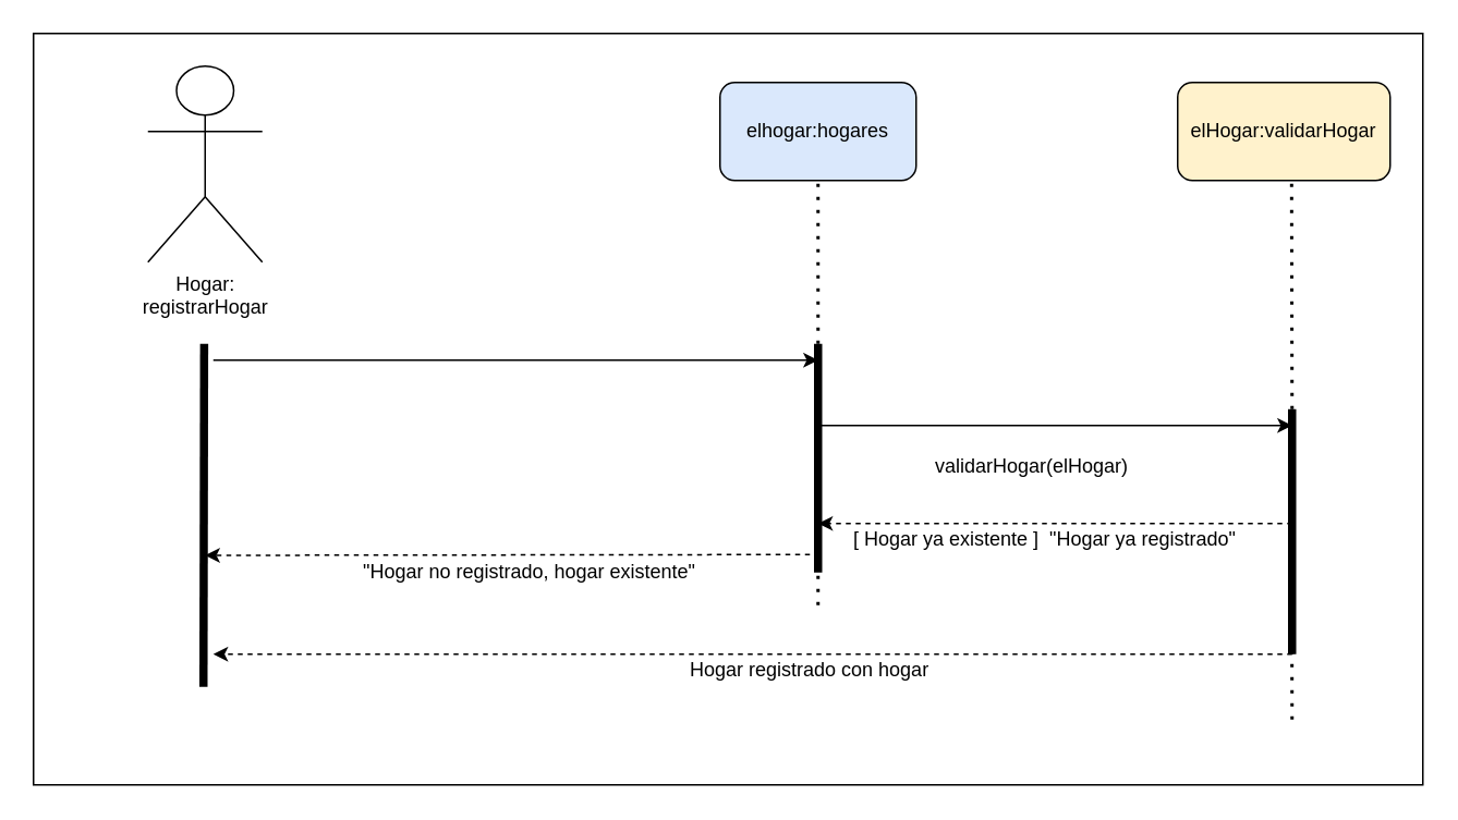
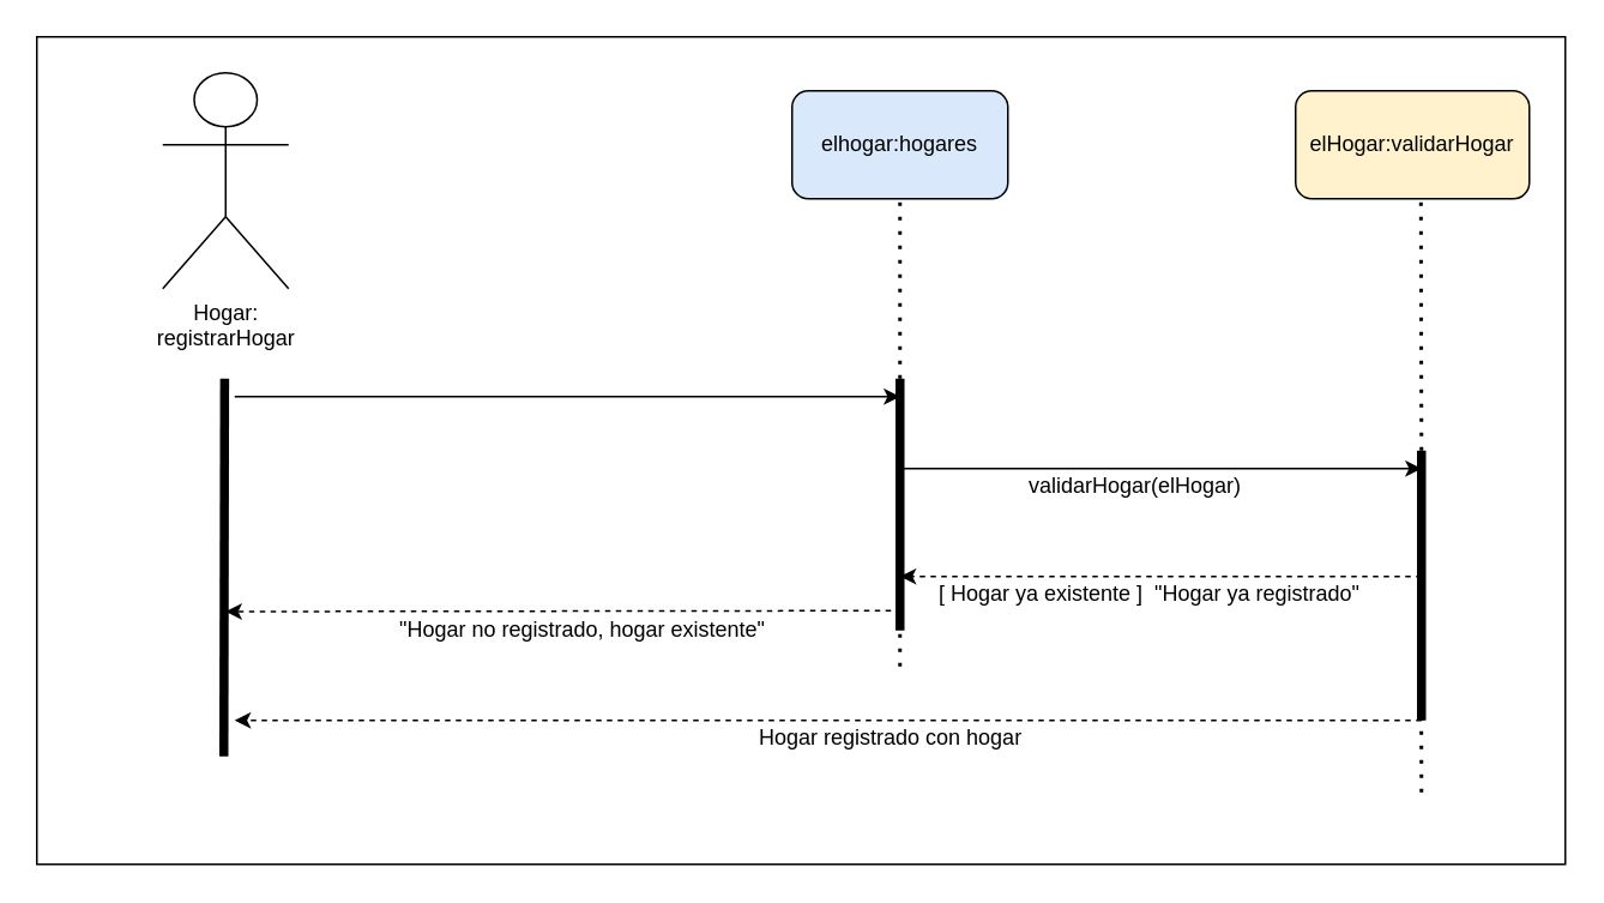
  <mxCell id="0" />
  <mxCell id="1" parent="0" />
  <mxCell id="2" value="" style="rounded=0;whiteSpace=wrap;html=1;" vertex="1" parent="1"><mxGeometry width="850" height="460" as="geometry" x="20" y="20" /></mxCell>
  <mxCell id="3" value="Hogar:&lt;br&gt;registrarHogar" style="shape=umlActor;verticalLabelPosition=bottom;verticalAlign=top;html=1;outlineConnect=0;" parent="1" vertex="1"><mxGeometry x="90" y="40" width="70" height="120" as="geometry" /></mxCell>
  <mxCell id="4" value="elhogar:hogares" style="rounded=1;whiteSpace=wrap;html=1;fillColor=#dae8fc;" parent="1" vertex="1"><mxGeometry x="440" y="50" width="120" height="60" as="geometry" /></mxCell>
  <mxCell id="5" value="elHogar:validarHogar" style="rounded=1;whiteSpace=wrap;html=1;fillColor=#fff2cc;" parent="1" vertex="1"><mxGeometry x="720" y="50" width="130" height="60" as="geometry" /></mxCell>
  <mxCell id="6" value="" style="endArrow=none;html=1;strokeWidth=5;" parent="1" edge="1"><mxGeometry width="50" height="50" relative="1" as="geometry"><mxPoint x="124" y="420" as="sourcePoint" /><mxPoint x="124.41" y="210" as="targetPoint" /></mxGeometry></mxCell>
  <mxCell id="7" value="" style="endArrow=classic;html=1;strokeWidth=1;" parent="1" edge="1"><mxGeometry width="50" height="50" relative="1" as="geometry"><mxPoint x="130" y="220" as="sourcePoint" /><mxPoint x="500" y="220" as="targetPoint" /></mxGeometry></mxCell>
  <mxCell id="8" value="" style="endArrow=none;html=1;strokeWidth=5;" parent="1" edge="1"><mxGeometry width="50" height="50" relative="1" as="geometry"><mxPoint x="500" y="350" as="sourcePoint" /><mxPoint x="500" y="210" as="targetPoint" /></mxGeometry></mxCell>
  <mxCell id="9" value="" style="endArrow=none;dashed=1;html=1;dashPattern=1 3;strokeWidth=2;" parent="1" edge="1"><mxGeometry width="50" height="50" relative="1" as="geometry"><mxPoint x="500" y="210" as="sourcePoint" /><mxPoint x="500" y="110" as="targetPoint" /></mxGeometry></mxCell>
  <mxCell id="10" value="" style="endArrow=none;dashed=1;html=1;dashPattern=1 3;strokeWidth=2;" parent="1" edge="1"><mxGeometry width="50" height="50" relative="1" as="geometry"><mxPoint x="500" y="370" as="sourcePoint" /><mxPoint x="500" y="270" as="targetPoint" /></mxGeometry></mxCell>
- <mxCell id="11" value="validarHogar(elHogar)" style="text;html=1;align=left;verticalAlign=middle;resizable=0;points=[];autosize=1;strokeColor=none;" parent="1" vertex="1"><mxGeometry x="570" y="275" width="130" height="20" as="geometry" /></mxCell>
+ <mxCell id="11" value="validarHogar(elHogar)" style="text;html=1;align=left;verticalAlign=middle;resizable=0;points=[];autosize=1;strokeColor=none;" parent="1" vertex="1"><mxGeometry x="570" y="260" width="130" height="20" as="geometry" /></mxCell>
  <mxCell id="12" value="" style="endArrow=classic;html=1;strokeWidth=1;" parent="1" edge="1"><mxGeometry width="50" height="50" relative="1" as="geometry"><mxPoint x="500" y="260" as="sourcePoint" /><mxPoint x="790" y="260" as="targetPoint" /></mxGeometry></mxCell>
  <mxCell id="13" value="" style="endArrow=none;dashed=1;html=1;dashPattern=1 3;strokeWidth=2;" parent="1" edge="1"><mxGeometry width="50" height="50" relative="1" as="geometry"><mxPoint x="790" y="250" as="sourcePoint" /><mxPoint x="789.71" y="110" as="targetPoint" /></mxGeometry></mxCell>
  <mxCell id="14" value="" style="endArrow=none;html=1;strokeWidth=5;" parent="1" edge="1"><mxGeometry width="50" height="50" relative="1" as="geometry"><mxPoint x="790" y="400" as="sourcePoint" /><mxPoint x="790" y="250" as="targetPoint" /></mxGeometry></mxCell>
  <mxCell id="15" value="" style="endArrow=none;dashed=1;html=1;dashPattern=1 3;strokeWidth=2;" parent="1" edge="1"><mxGeometry width="50" height="50" relative="1" as="geometry"><mxPoint x="790" y="440" as="sourcePoint" /><mxPoint x="789.71" y="280" as="targetPoint" /></mxGeometry></mxCell>
  <mxCell id="16" value="" style="endArrow=classic;html=1;strokeWidth=1;dashed=1;" parent="1" edge="1"><mxGeometry width="50" height="50" relative="1" as="geometry"><mxPoint x="790" y="400" as="sourcePoint" /><mxPoint x="130" y="400" as="targetPoint" /></mxGeometry></mxCell>
  <mxCell id="17" value="" style="endArrow=classic;html=1;strokeWidth=1;dashed=1;" parent="1" edge="1"><mxGeometry width="50" height="50" relative="1" as="geometry"><mxPoint x="790" y="320" as="sourcePoint" /><mxPoint x="500" y="320" as="targetPoint" /></mxGeometry></mxCell>
  <mxCell id="18" value="[ Hogar ya existente ]&amp;nbsp; &quot;Hogar ya registrado&quot;" style="text;html=1;align=left;verticalAlign=middle;resizable=0;points=[];autosize=1;strokeColor=none;" parent="1" vertex="1"><mxGeometry x="520" y="320" width="250" height="20" as="geometry" /></mxCell>
  <mxCell id="19" value="" style="endArrow=classic;html=1;strokeWidth=1;dashed=1;" parent="1" edge="1"><mxGeometry width="50" height="50" relative="1" as="geometry"><mxPoint x="495" y="339" as="sourcePoint" /><mxPoint x="125" y="339.5" as="targetPoint" /></mxGeometry></mxCell>
  <mxCell id="20" value="&quot;Hogar no registrado, hogar existente&quot;" style="text;html=1;align=left;verticalAlign=middle;resizable=0;points=[];autosize=1;strokeColor=none;" parent="1" vertex="1"><mxGeometry x="220" y="340" width="220" height="20" as="geometry" /></mxCell>
  <mxCell id="21" value="Hogar registrado con hogar" style="text;html=1;align=left;verticalAlign=middle;resizable=0;points=[];autosize=1;strokeColor=none;" parent="1" vertex="1"><mxGeometry x="420" y="400" width="160" height="20" as="geometry" /></mxCell>
